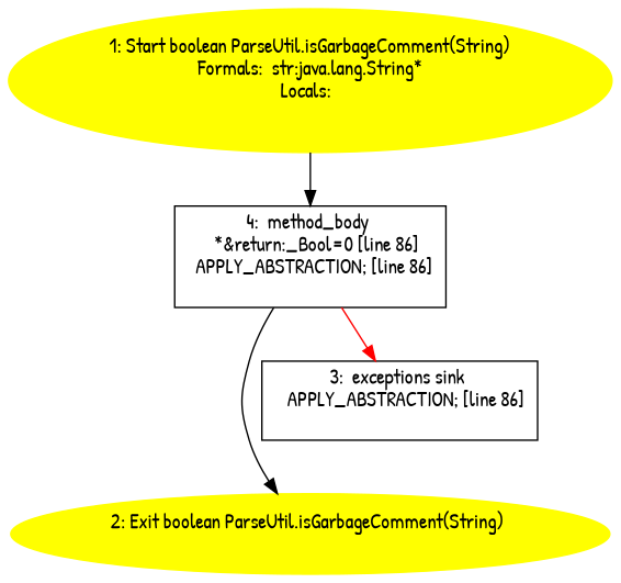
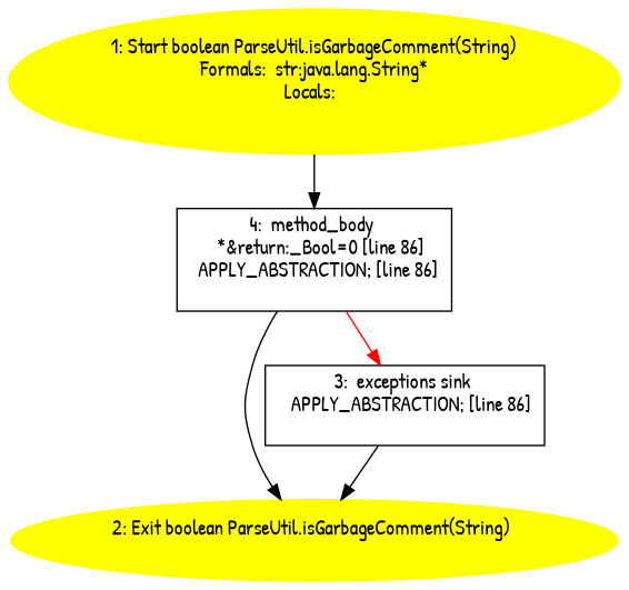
  digraph {
    fontname="Patrick Hand"
    node [fontname="Patrick Hand"]
    edge [fontname="Patrick Hand"]
    n1 [color=yellow label="1: Start boolean ParseUtil.isGarbageComment(String)\nFormals:  str:java.lang.String*\nLocals:  \n  " style=filled]
    n2 [label="4:  method_body \n   *&return:_Bool=0 [line 86]\n  APPLY_ABSTRACTION; [line 86]\n " shape=box]
    n3 [color=yellow label="2: Exit boolean ParseUtil.isGarbageComment(String) \n  " style=filled]
    n4 [label="3:  exceptions sink \n   APPLY_ABSTRACTION; [line 86]\n " shape=box]
    n1 -> n2
    n2 -> n3
    n2 -> n4 [color=red]
+   n4 -> n3
  }
